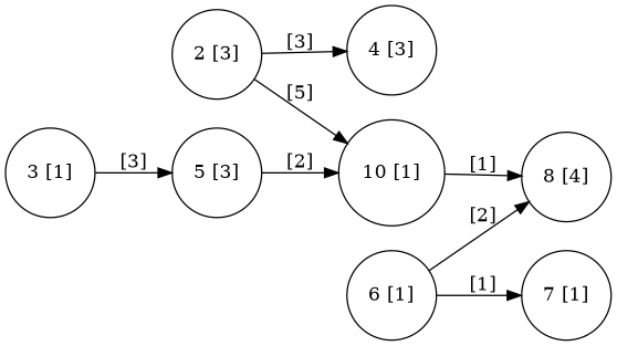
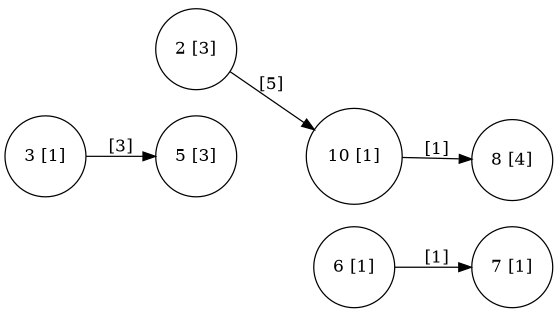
  digraph {
    rankdir=LR
    node [shape=circle]
-   n1 [label="4 [3]"]
    n2 [label="2 [3]"]
    n3 [label="10 [1]"]
    n4 [label="6 [1]"]
    n5 [label="7 [1]"]
    n6 [label="8 [4]"]
    n7 [label="3 [1]"]
    n8 [label="5 [3]"]
-   n2 -> n1 [label="[3]"]
    n2 -> n3 [label="[5]"]
    n3 -> n6 [label="[1]"]
    n4 -> n5 [label="[1]"]
-   n4 -> n6 [label="[2]"]
    n7 -> n8 [label="[3]"]
-   n8 -> n3 [label="[2]"]
  }
